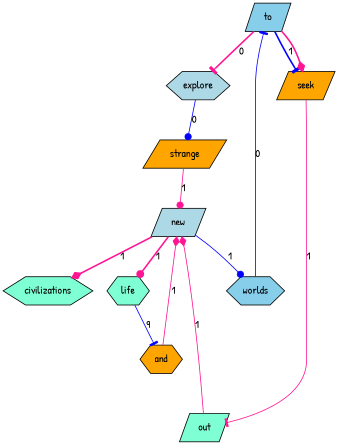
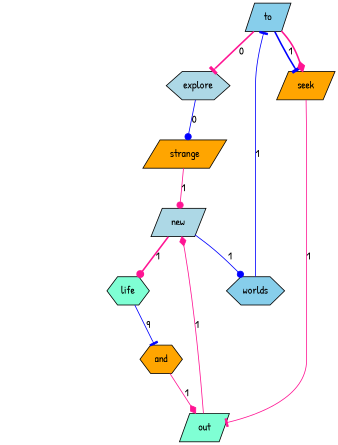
  digraph {
    fontname="Patrick Hand"
    node [fillcolor=orange fontname="Patrick Hand" shape=parallelogram style=filled]
    edge [arrowhead=tee color=deeppink fontname="Patrick Hand" style=solid]
    to [fillcolor=skyblue]
    explore [fillcolor=lightblue shape=hexagon]
    seek
    strange
    out [fillcolor=aquamarine]
    new [fillcolor=lightblue]
    worlds [fillcolor=skyblue shape=hexagon]
-   civilizations [fillcolor=aquamarine shape=hexagon]
    life [fillcolor=aquamarine shape=hexagon]
    and [shape=hexagon]
    to -> explore [label=0 style=bold]
    to -> seek [color=blue label=1 style=bold]
    to -> seek [arrowhead=diamond penwidth=2 style=bold]
    explore -> strange [arrowhead=dot color=blue label=0]
    seek -> out [label=1]
    strange -> new [arrowhead=dot label=1]
    out -> new [arrowhead=diamond label=1]
    new -> worlds [arrowhead=dot color=blue label=1]
-   new -> civilizations [arrowhead=diamond label=1 style=bold]
    new -> life [arrowhead=dot label=1 style=bold]
-   worlds -> to [color=blue label=0]
+   worlds -> to [color=blue label=1]
    life -> and [color=blue label=9]
-   and -> new [arrowhead=diamond label=1]
+   and -> out [arrowhead=diamond label=1]
  }
